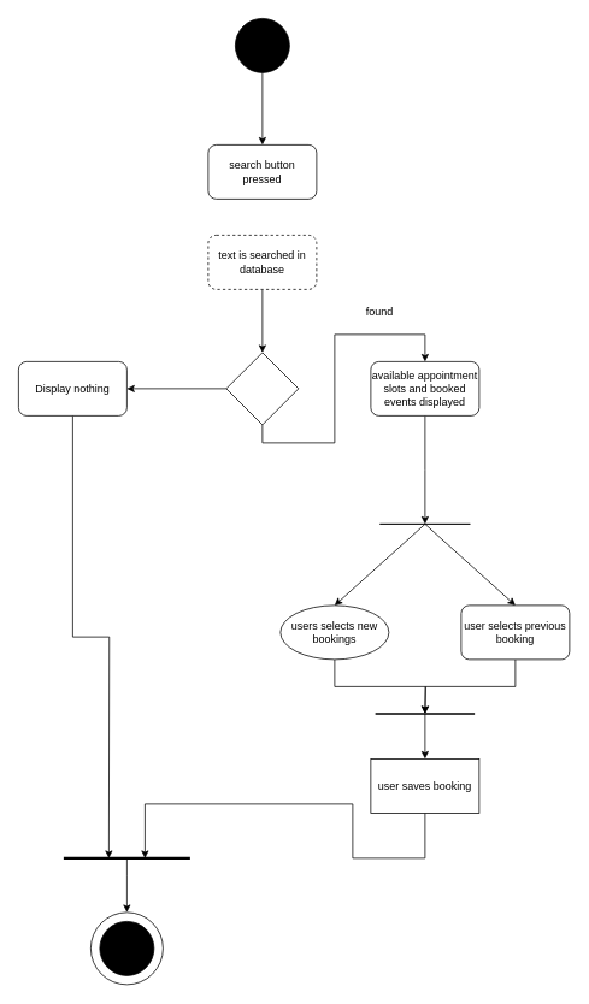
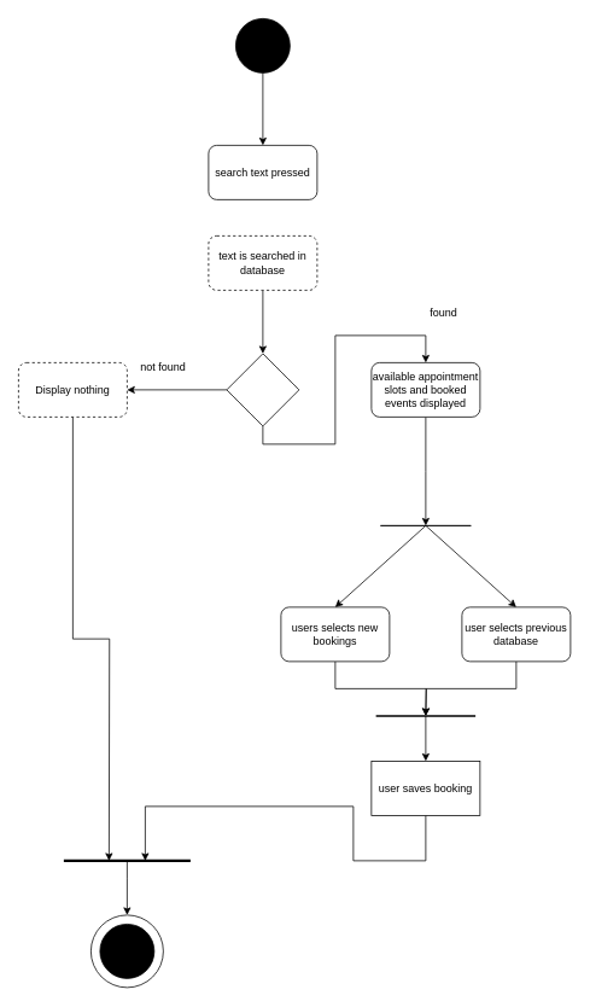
  <mxCell id="0" />
  <mxCell id="1" parent="0" />
  <mxCell id="2" value="" style="ellipse;whiteSpace=wrap;html=1;aspect=fixed;fillColor=#000000;" vertex="1" parent="1"><mxGeometry x="260" y="20" width="60" height="60" as="geometry" /></mxCell>
  <mxCell id="3" value="" style="endArrow=classic;html=1;rounded=0;exitX=0.5;exitY=1;exitDx=0;exitDy=0;" edge="1" parent="1" source="2"><mxGeometry width="50" height="50" relative="1" as="geometry"><mxPoint x="330" y="380" as="sourcePoint" /><mxPoint x="290" y="160" as="targetPoint" /></mxGeometry></mxCell>
- <mxCell id="4" value="search button pressed" style="rounded=1;whiteSpace=wrap;html=1;" vertex="1" parent="1"><mxGeometry x="230" y="160" width="120" height="60" as="geometry" /></mxCell>
+ <mxCell id="4" value="search text pressed" style="rounded=1;whiteSpace=wrap;html=1;" vertex="1" parent="1"><mxGeometry x="230" y="160" width="120" height="60" as="geometry" /></mxCell>
  <mxCell id="5" style="edgeStyle=orthogonalEdgeStyle;rounded=0;orthogonalLoop=1;jettySize=auto;html=1;exitX=0.5;exitY=1;exitDx=0;exitDy=0;entryX=0.5;entryY=0;entryDx=0;entryDy=0;" edge="1" parent="1" source="6" target="14"><mxGeometry relative="1" as="geometry" /></mxCell>
  <mxCell id="6" value="text is searched in database" style="rounded=1;whiteSpace=wrap;html=1;dashed=1;" vertex="1" parent="1"><mxGeometry x="230" y="260" width="120" height="60" as="geometry" /></mxCell>
  <mxCell id="7" style="edgeStyle=orthogonalEdgeStyle;rounded=0;orthogonalLoop=1;jettySize=auto;html=1;" edge="1" parent="1" source="8"><mxGeometry relative="1" as="geometry"><mxPoint x="470" y="580" as="targetPoint" /></mxGeometry></mxCell>
  <mxCell id="8" value="available appointment slots and booked events displayed" style="rounded=1;whiteSpace=wrap;html=1;" vertex="1" parent="1"><mxGeometry x="410" y="400" width="120" height="60" as="geometry" /></mxCell>
  <mxCell id="9" style="edgeStyle=orthogonalEdgeStyle;rounded=0;orthogonalLoop=1;jettySize=auto;html=1;exitX=0.5;exitY=1;exitDx=0;exitDy=0;" edge="1" parent="1" source="10"><mxGeometry relative="1" as="geometry"><mxPoint x="470" y="790" as="targetPoint" /></mxGeometry></mxCell>
- <mxCell id="10" value="users selects new bookings" style="ellipse;whiteSpace=wrap;html=1;" vertex="1" parent="1"><mxGeometry x="310" y="670" width="120" height="60" as="geometry" /></mxCell>
+ <mxCell id="10" value="users selects new bookings" style="rounded=1;whiteSpace=wrap;html=1;" vertex="1" parent="1"><mxGeometry x="310" y="670" width="120" height="60" as="geometry" /></mxCell>
  <mxCell id="11" value="" style="shape=link;html=1;rounded=0;width=0;" edge="1" parent="1"><mxGeometry width="100" relative="1" as="geometry"><mxPoint x="420" y="580" as="sourcePoint" /><mxPoint x="520" y="580" as="targetPoint" /></mxGeometry></mxCell>
  <mxCell id="12" style="edgeStyle=orthogonalEdgeStyle;rounded=0;orthogonalLoop=1;jettySize=auto;html=1;exitX=0.5;exitY=1;exitDx=0;exitDy=0;entryX=0.5;entryY=0;entryDx=0;entryDy=0;" edge="1" parent="1" source="14" target="8"><mxGeometry relative="1" as="geometry" /></mxCell>
  <mxCell id="13" style="edgeStyle=orthogonalEdgeStyle;rounded=0;orthogonalLoop=1;jettySize=auto;html=1;exitX=0;exitY=0.5;exitDx=0;exitDy=0;entryX=1;entryY=0.5;entryDx=0;entryDy=0;" edge="1" parent="1" source="14" target="17"><mxGeometry relative="1" as="geometry"><mxPoint x="140" y="430" as="targetPoint" /></mxGeometry></mxCell>
  <mxCell id="14" value="" style="rhombus;whiteSpace=wrap;html=1;" vertex="1" parent="1"><mxGeometry x="250" y="390" width="80" height="80" as="geometry" /></mxCell>
+ <mxCell id="15" value="not found" style="text;html=1;strokeColor=none;fillColor=none;align=center;verticalAlign=middle;whiteSpace=wrap;rounded=0;" vertex="1" parent="1"><mxGeometry x="150" y="390" width="60" height="30" as="geometry" /></mxCell>
  <mxCell id="16" style="edgeStyle=orthogonalEdgeStyle;rounded=0;orthogonalLoop=1;jettySize=auto;html=1;exitX=0.5;exitY=1;exitDx=0;exitDy=0;" edge="1" parent="1" source="17"><mxGeometry relative="1" as="geometry"><mxPoint x="120" y="950" as="targetPoint" /></mxGeometry></mxCell>
- <mxCell id="17" value="Display nothing" style="rounded=1;whiteSpace=wrap;html=1;" vertex="1" parent="1"><mxGeometry x="20" y="400" width="120" height="60" as="geometry" /></mxCell>
- <mxCell id="18" value="found" style="text;html=1;strokeColor=none;fillColor=none;align=center;verticalAlign=middle;whiteSpace=wrap;rounded=0;" vertex="1" parent="1"><mxGeometry x="390" y="330" width="60" height="30" as="geometry" /></mxCell>
+ <mxCell id="17" value="Display nothing" style="rounded=1;whiteSpace=wrap;html=1;dashed=1;" vertex="1" parent="1"><mxGeometry x="20" y="400" width="120" height="60" as="geometry" /></mxCell>
+ <mxCell id="18" value="found" style="text;html=1;strokeColor=none;fillColor=none;align=center;verticalAlign=middle;whiteSpace=wrap;rounded=0;" vertex="1" parent="1"><mxGeometry x="460" y="330" width="60" height="30" as="geometry" /></mxCell>
  <mxCell id="19" value="" style="endArrow=classic;html=1;rounded=0;entryX=0.5;entryY=0;entryDx=0;entryDy=0;" edge="1" parent="1" target="10"><mxGeometry width="50" height="50" relative="1" as="geometry"><mxPoint x="470" y="580" as="sourcePoint" /><mxPoint x="470" y="600" as="targetPoint" /></mxGeometry></mxCell>
  <mxCell id="20" value="" style="endArrow=classic;html=1;rounded=0;" edge="1" parent="1"><mxGeometry width="50" height="50" relative="1" as="geometry"><mxPoint x="470" y="580" as="sourcePoint" /><mxPoint x="570" y="670" as="targetPoint" /></mxGeometry></mxCell>
  <mxCell id="21" style="edgeStyle=orthogonalEdgeStyle;rounded=0;orthogonalLoop=1;jettySize=auto;html=1;exitX=0.5;exitY=1;exitDx=0;exitDy=0;" edge="1" parent="1" source="22"><mxGeometry relative="1" as="geometry"><mxPoint x="470" y="790" as="targetPoint" /></mxGeometry></mxCell>
- <mxCell id="22" value="user selects previous booking" style="rounded=1;whiteSpace=wrap;html=1;" vertex="1" parent="1"><mxGeometry x="510" y="670" width="120" height="60" as="geometry" /></mxCell>
+ <mxCell id="22" value="user selects previous database" style="rounded=1;whiteSpace=wrap;html=1;" vertex="1" parent="1"><mxGeometry x="510" y="670" width="120" height="60" as="geometry" /></mxCell>
  <mxCell id="23" value="" style="endArrow=none;html=1;rounded=0;strokeWidth=2;" edge="1" parent="1"><mxGeometry width="50" height="50" relative="1" as="geometry"><mxPoint x="415" y="790" as="sourcePoint" /><mxPoint x="525" y="790" as="targetPoint" /></mxGeometry></mxCell>
  <mxCell id="24" style="edgeStyle=orthogonalEdgeStyle;rounded=0;orthogonalLoop=1;jettySize=auto;html=1;exitX=0.5;exitY=1;exitDx=0;exitDy=0;" edge="1" parent="1" source="25"><mxGeometry relative="1" as="geometry"><mxPoint x="160" y="950" as="targetPoint" /><Array as="points"><mxPoint x="390" y="950" /><mxPoint x="390" y="890" /></Array></mxGeometry></mxCell>
  <mxCell id="25" value="user saves booking" style="whiteSpace=wrap;html=1;rounded=0;" vertex="1" parent="1"><mxGeometry x="410" y="840" width="120" height="60" as="geometry" /></mxCell>
  <mxCell id="26" value="" style="endArrow=classic;html=1;rounded=0;" edge="1" parent="1" target="25"><mxGeometry width="50" height="50" relative="1" as="geometry"><mxPoint x="470" y="790" as="sourcePoint" /><mxPoint x="520" y="740" as="targetPoint" /></mxGeometry></mxCell>
  <mxCell id="27" value="" style="ellipse;whiteSpace=wrap;html=1;aspect=fixed;" vertex="1" parent="1"><mxGeometry x="100" y="1010" width="80" height="80" as="geometry" /></mxCell>
  <mxCell id="28" value="" style="ellipse;whiteSpace=wrap;html=1;aspect=fixed;fillColor=#000000;" vertex="1" parent="1"><mxGeometry x="110" y="1020" width="60" height="60" as="geometry" /></mxCell>
  <mxCell id="29" value="" style="endArrow=none;html=1;rounded=0;strokeWidth=3;" edge="1" parent="1"><mxGeometry width="50" height="50" relative="1" as="geometry"><mxPoint x="70" y="950" as="sourcePoint" /><mxPoint x="210" y="950" as="targetPoint" /></mxGeometry></mxCell>
  <mxCell id="30" value="" style="endArrow=classic;html=1;rounded=0;entryX=0.5;entryY=0;entryDx=0;entryDy=0;" edge="1" parent="1" target="27"><mxGeometry width="50" height="50" relative="1" as="geometry"><mxPoint x="140" y="950" as="sourcePoint" /><mxPoint x="130" y="1000" as="targetPoint" /><Array as="points"><mxPoint x="140" y="970" /></Array></mxGeometry></mxCell>
